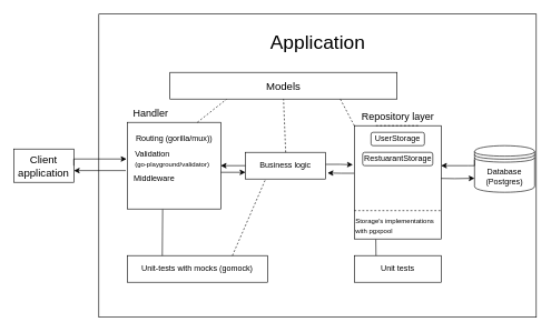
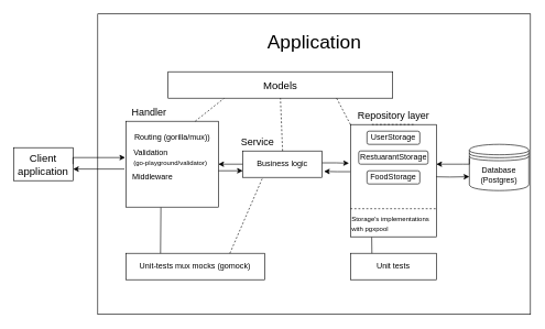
  <mxCell id="0" />
  <mxCell id="1" parent="0" />
  <mxCell id="2" value="Database&lt;br&gt;(Postgres)" style="shape=datastore;whiteSpace=wrap;html=1;" vertex="1" parent="1"><mxGeometry x="710" y="218" width="90" height="70" as="geometry" /></mxCell>
  <mxCell id="3" style="edgeStyle=orthogonalEdgeStyle;rounded=0;orthogonalLoop=1;jettySize=auto;html=1;entryX=0;entryY=0.7;entryDx=0;entryDy=0;" edge="1" parent="1" target="2"><mxGeometry relative="1" as="geometry"><mxPoint x="650" y="267" as="sourcePoint" /></mxGeometry></mxCell>
  <mxCell id="4" style="edgeStyle=orthogonalEdgeStyle;rounded=0;orthogonalLoop=1;jettySize=auto;html=1;exitX=0.002;exitY=0.42;exitDx=0;exitDy=0;exitPerimeter=0;" edge="1" parent="1" source="5"><mxGeometry relative="1" as="geometry"><mxPoint x="490" y="259" as="targetPoint" /></mxGeometry></mxCell>
  <mxCell id="5" value="" style="rounded=0;whiteSpace=wrap;html=1;" vertex="1" parent="1"><mxGeometry x="530" y="188" width="130" height="170" as="geometry" /></mxCell>
  <mxCell id="6" value="UserStorage" style="rounded=1;whiteSpace=wrap;html=1;" vertex="1" parent="1"><mxGeometry x="555" y="198" width="80" height="20" as="geometry" /></mxCell>
  <mxCell id="7" style="edgeStyle=orthogonalEdgeStyle;rounded=0;orthogonalLoop=1;jettySize=auto;html=1;exitX=0;exitY=0.3;exitDx=0;exitDy=0;" edge="1" parent="1" source="2"><mxGeometry relative="1" as="geometry"><mxPoint x="660" y="248" as="targetPoint" /><Array as="points"><mxPoint x="700" y="248" /><mxPoint x="650" y="248" /></Array></mxGeometry></mxCell>
  <mxCell id="8" value="RestuarantStorage" style="rounded=1;whiteSpace=wrap;html=1;" vertex="1" parent="1"><mxGeometry x="542.5" y="228" width="105" height="20" as="geometry" /></mxCell>
+ <mxCell id="9" value="FoodStorage" style="rounded=1;whiteSpace=wrap;html=1;" vertex="1" parent="1"><mxGeometry x="555" y="258" width="80" height="20" as="geometry" /></mxCell>
  <mxCell id="10" style="edgeStyle=orthogonalEdgeStyle;rounded=0;orthogonalLoop=1;jettySize=auto;html=1;exitX=0.985;exitY=0.451;exitDx=0;exitDy=0;entryX=-0.017;entryY=0.345;entryDx=0;entryDy=0;exitPerimeter=0;entryPerimeter=0;" edge="1" parent="1" source="12" target="5"><mxGeometry relative="1" as="geometry" /></mxCell>
  <mxCell id="11" style="edgeStyle=orthogonalEdgeStyle;rounded=0;orthogonalLoop=1;jettySize=auto;html=1;exitX=0;exitY=0.5;exitDx=0;exitDy=0;entryX=1;entryY=0.5;entryDx=0;entryDy=0;" edge="1" parent="1" source="12" target="18"><mxGeometry relative="1" as="geometry" /></mxCell>
  <mxCell id="12" value="Business logic" style="rounded=0;whiteSpace=wrap;html=1;" vertex="1" parent="1"><mxGeometry x="367.25" y="228" width="120" height="40" as="geometry" /></mxCell>
+ <mxCell id="13" value="&lt;span style=&quot;font-size: 15px;&quot;&gt;Service&lt;br&gt;&lt;/span&gt;" style="text;html=1;align=center;verticalAlign=middle;resizable=0;points=[];autosize=1;strokeColor=none;fillColor=none;" vertex="1" parent="1"><mxGeometry x="354" y="198" width="70" height="30" as="geometry" /></mxCell>
  <mxCell id="14" value="&lt;font style=&quot;font-size: 10px;&quot;&gt;Storage's implementations&lt;br&gt;with pgxpool&lt;/font&gt;" style="text;html=1;align=left;verticalAlign=middle;resizable=0;points=[];autosize=1;strokeColor=none;fillColor=none;" vertex="1" parent="1"><mxGeometry x="530" y="318" width="140" height="40" as="geometry" /></mxCell>
  <mxCell id="15" value="" style="endArrow=none;dashed=1;html=1;rounded=0;entryX=1;entryY=0.75;entryDx=0;entryDy=0;exitX=0;exitY=0.75;exitDx=0;exitDy=0;" edge="1" parent="1" source="5" target="5"><mxGeometry width="50" height="50" relative="1" as="geometry"><mxPoint x="570" y="378" as="sourcePoint" /><mxPoint x="620" y="328" as="targetPoint" /></mxGeometry></mxCell>
  <mxCell id="16" style="edgeStyle=orthogonalEdgeStyle;rounded=0;orthogonalLoop=1;jettySize=auto;html=1;" edge="1" parent="1" source="18"><mxGeometry relative="1" as="geometry"><mxPoint x="367" y="258" as="targetPoint" /><Array as="points"><mxPoint x="367" y="258" /></Array></mxGeometry></mxCell>
  <mxCell id="17" style="edgeStyle=orthogonalEdgeStyle;rounded=0;orthogonalLoop=1;jettySize=auto;html=1;exitX=-0.027;exitY=0.08;exitDx=0;exitDy=0;entryX=1.002;entryY=0.648;entryDx=0;entryDy=0;exitPerimeter=0;entryPerimeter=0;" edge="1" parent="1" source="22" target="35"><mxGeometry relative="1" as="geometry" /></mxCell>
  <mxCell id="18" value="" style="rounded=0;whiteSpace=wrap;html=1;" vertex="1" parent="1"><mxGeometry x="190" y="183" width="140" height="130" as="geometry" /></mxCell>
  <mxCell id="19" value="&lt;span style=&quot;font-size: 15px;&quot;&gt;Handler&lt;br&gt;&lt;/span&gt;" style="text;html=1;align=center;verticalAlign=middle;resizable=0;points=[];autosize=1;strokeColor=none;fillColor=none;" vertex="1" parent="1"><mxGeometry x="185" y="153" width="80" height="30" as="geometry" /></mxCell>
  <mxCell id="20" value="Routing (gorilla/mux))" style="text;html=1;align=center;verticalAlign=middle;resizable=0;points=[];autosize=1;strokeColor=none;fillColor=none;" vertex="1" parent="1"><mxGeometry x="190" y="193" width="140" height="30" as="geometry" /></mxCell>
  <mxCell id="21" value="Validation&lt;br&gt;&lt;font style=&quot;font-size: 10px;&quot;&gt;(go-playground/validator)&lt;/font&gt;" style="text;html=1;align=left;verticalAlign=middle;resizable=0;points=[];autosize=1;strokeColor=none;fillColor=none;" vertex="1" parent="1"><mxGeometry x="200" y="218" width="130" height="40" as="geometry" /></mxCell>
  <mxCell id="22" value="Middleware" style="text;html=1;align=center;verticalAlign=middle;resizable=0;points=[];autosize=1;strokeColor=none;fillColor=none;" vertex="1" parent="1"><mxGeometry x="190" y="253" width="80" height="30" as="geometry" /></mxCell>
  <mxCell id="23" value="" style="endArrow=none;dashed=1;html=1;rounded=0;exitX=0.75;exitY=0;exitDx=0;exitDy=0;entryX=0.25;entryY=1;entryDx=0;entryDy=0;" edge="1" parent="1" source="18" target="24"><mxGeometry width="50" height="50" relative="1" as="geometry"><mxPoint x="280" y="178" as="sourcePoint" /><mxPoint x="340" y="168" as="targetPoint" /></mxGeometry></mxCell>
  <mxCell id="24" value="&lt;font style=&quot;font-size: 16px;&quot;&gt;Models&lt;/font&gt;" style="rounded=0;whiteSpace=wrap;html=1;" vertex="1" parent="1"><mxGeometry x="254" y="108" width="340" height="40" as="geometry" /></mxCell>
  <mxCell id="25" value="" style="endArrow=none;dashed=1;html=1;rounded=0;entryX=0.5;entryY=1;entryDx=0;entryDy=0;exitX=0.5;exitY=0;exitDx=0;exitDy=0;" edge="1" parent="1" source="12" target="24"><mxGeometry width="50" height="50" relative="1" as="geometry"><mxPoint x="430" y="223" as="sourcePoint" /><mxPoint x="500.711" y="173" as="targetPoint" /></mxGeometry></mxCell>
  <mxCell id="26" value="" style="endArrow=none;dashed=1;html=1;rounded=0;entryX=0.75;entryY=1;entryDx=0;entryDy=0;exitX=0;exitY=0;exitDx=0;exitDy=0;" edge="1" parent="1" source="5" target="24"><mxGeometry width="50" height="50" relative="1" as="geometry"><mxPoint x="480" y="208" as="sourcePoint" /><mxPoint x="530" y="158" as="targetPoint" /><Array as="points" /></mxGeometry></mxCell>
  <mxCell id="27" value="" style="endArrow=none;dashed=1;html=1;rounded=0;entryX=0.75;entryY=1;entryDx=0;entryDy=0;exitX=0.25;exitY=0;exitDx=0;exitDy=0;" edge="1" parent="1" source="5" target="28"><mxGeometry width="50" height="50" relative="1" as="geometry"><mxPoint x="563" y="188" as="sourcePoint" /><mxPoint x="509" y="148" as="targetPoint" /></mxGeometry></mxCell>
  <mxCell id="28" value="&lt;font style=&quot;font-size: 15px;&quot;&gt;Repository layer&lt;/font&gt;" style="text;html=1;align=center;verticalAlign=middle;resizable=0;points=[];autosize=1;strokeColor=none;fillColor=none;" vertex="1" parent="1"><mxGeometry x="530" y="158" width="130" height="30" as="geometry" /></mxCell>
- <mxCell id="29" value="Unit-tests with mocks (gomock)" style="rounded=0;whiteSpace=wrap;html=1;" vertex="1" parent="1"><mxGeometry x="190" y="383" width="210" height="40" as="geometry" /></mxCell>
+ <mxCell id="29" value="Unit-tests mux mocks (gomock)" style="rounded=0;whiteSpace=wrap;html=1;" vertex="1" parent="1"><mxGeometry x="190" y="383" width="210" height="40" as="geometry" /></mxCell>
  <mxCell id="30" value="" style="endArrow=none;html=1;rounded=0;exitX=0.25;exitY=0;exitDx=0;exitDy=0;entryX=0.379;entryY=1.005;entryDx=0;entryDy=0;entryPerimeter=0;" edge="1" parent="1" source="29" target="18"><mxGeometry width="50" height="50" relative="1" as="geometry"><mxPoint x="254" y="358" as="sourcePoint" /><mxPoint x="249" y="318" as="targetPoint" /></mxGeometry></mxCell>
  <mxCell id="31" value="" style="endArrow=none;dashed=1;html=1;rounded=0;exitX=0.75;exitY=0;exitDx=0;exitDy=0;entryX=0.25;entryY=1;entryDx=0;entryDy=0;" edge="1" parent="1" source="29" target="12"><mxGeometry width="50" height="50" relative="1" as="geometry"><mxPoint x="330" y="363" as="sourcePoint" /><mxPoint x="380" y="313" as="targetPoint" /></mxGeometry></mxCell>
  <mxCell id="32" value="Unit tests" style="rounded=0;whiteSpace=wrap;html=1;" vertex="1" parent="1"><mxGeometry x="530" y="383" width="130" height="40" as="geometry" /></mxCell>
  <mxCell id="33" value="" style="endArrow=none;html=1;rounded=0;exitX=0.25;exitY=0;exitDx=0;exitDy=0;entryX=0.23;entryY=1.015;entryDx=0;entryDy=0;entryPerimeter=0;" edge="1" parent="1" source="32" target="14"><mxGeometry width="50" height="50" relative="1" as="geometry"><mxPoint x="380" y="288" as="sourcePoint" /><mxPoint x="430" y="238" as="targetPoint" /></mxGeometry></mxCell>
  <mxCell id="34" value="&lt;font style=&quot;font-size: 29px;&quot;&gt;Application&lt;/font&gt;" style="text;html=1;align=center;verticalAlign=middle;resizable=0;points=[];autosize=1;strokeColor=none;fillColor=none;" vertex="1" parent="1"><mxGeometry x="390" y="38" width="170" height="50" as="geometry" /></mxCell>
  <mxCell id="35" value="&lt;font style=&quot;font-size: 16px;&quot;&gt;Client&lt;br&gt;application&lt;/font&gt;" style="rounded=0;whiteSpace=wrap;html=1;" vertex="1" parent="1"><mxGeometry x="20" y="223" width="90" height="50" as="geometry" /></mxCell>
  <mxCell id="36" style="edgeStyle=orthogonalEdgeStyle;rounded=0;orthogonalLoop=1;jettySize=auto;html=1;exitX=1;exitY=0.5;exitDx=0;exitDy=0;" edge="1" parent="1" source="35"><mxGeometry relative="1" as="geometry"><mxPoint x="189" y="238" as="targetPoint" /><Array as="points"><mxPoint x="110" y="238" /><mxPoint x="189" y="238" /></Array></mxGeometry></mxCell>
  <mxCell id="37" value="" style="rounded=0;whiteSpace=wrap;html=1;fillColor=none;" vertex="1" parent="1"><mxGeometry x="147.5" y="20.5" width="655" height="455" as="geometry" /></mxCell>
